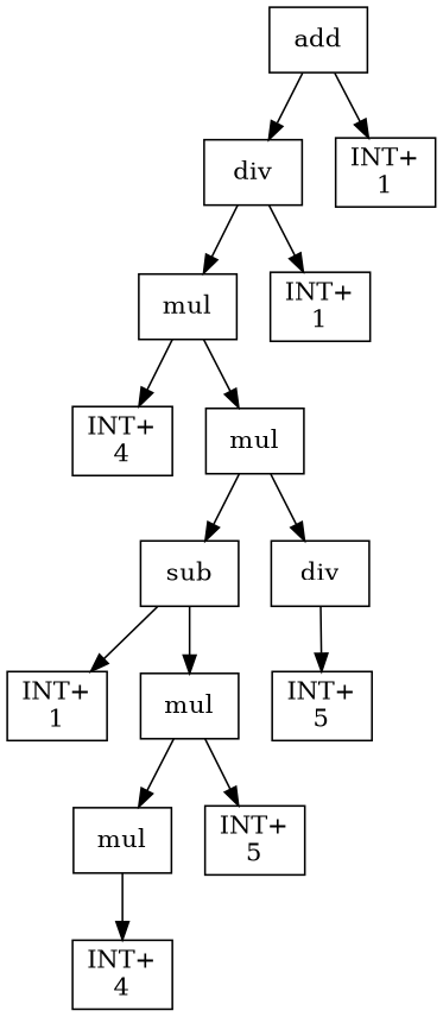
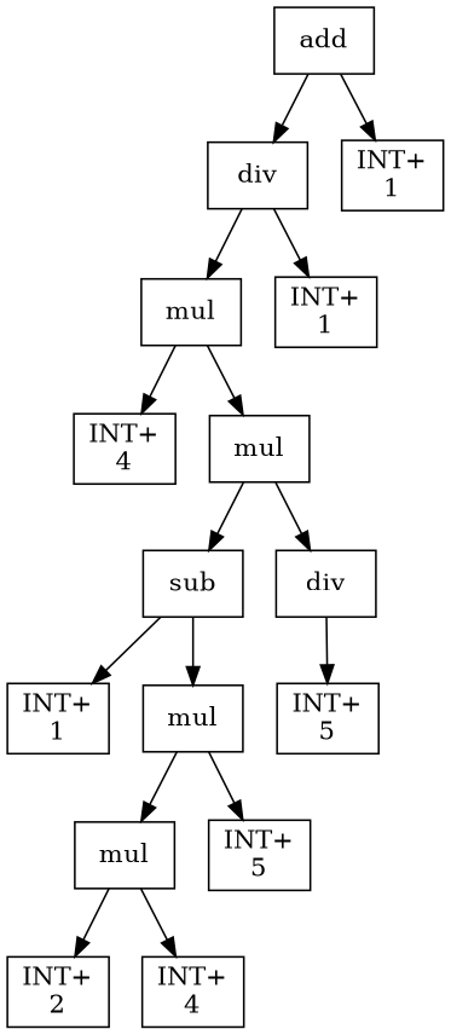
  digraph {
    node [shape=box]
    n1 [label=add]
    n2 [label=div]
    n3 [label="INT+\n1"]
    n4 [label=mul]
    n5 [label="INT+\n1"]
    n6 [label="INT+\n4"]
    n7 [label=mul]
    n8 [label=sub]
    n9 [label=div]
    n10 [label="INT+\n1"]
    n11 [label=mul]
    n12 [label="INT+\n5"]
    n13 [label=mul]
    n14 [label="INT+\n5"]
+   n15 [label="INT+\n2"]
    n16 [label="INT+\n4"]
    n1 -> n2
    n1 -> n3
    n2 -> n4
    n2 -> n5
    n4 -> n6
    n4 -> n7
    n7 -> n8
    n7 -> n9
    n8 -> n10
    n8 -> n11
    n9 -> n12
    n11 -> n13
    n11 -> n14
+   n13 -> n15
    n13 -> n16
  }
